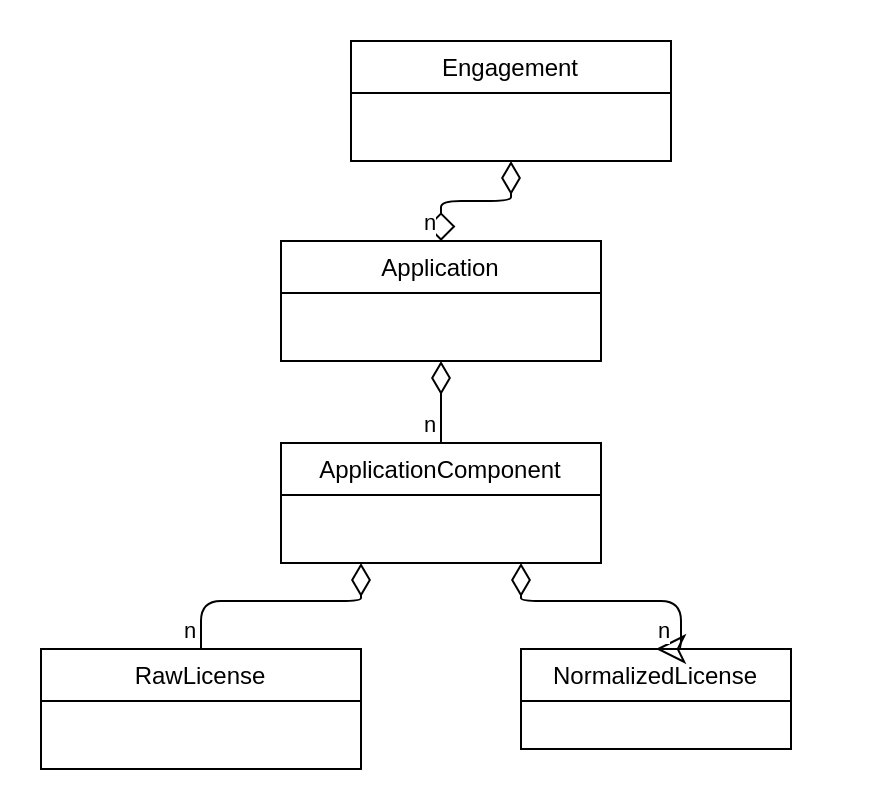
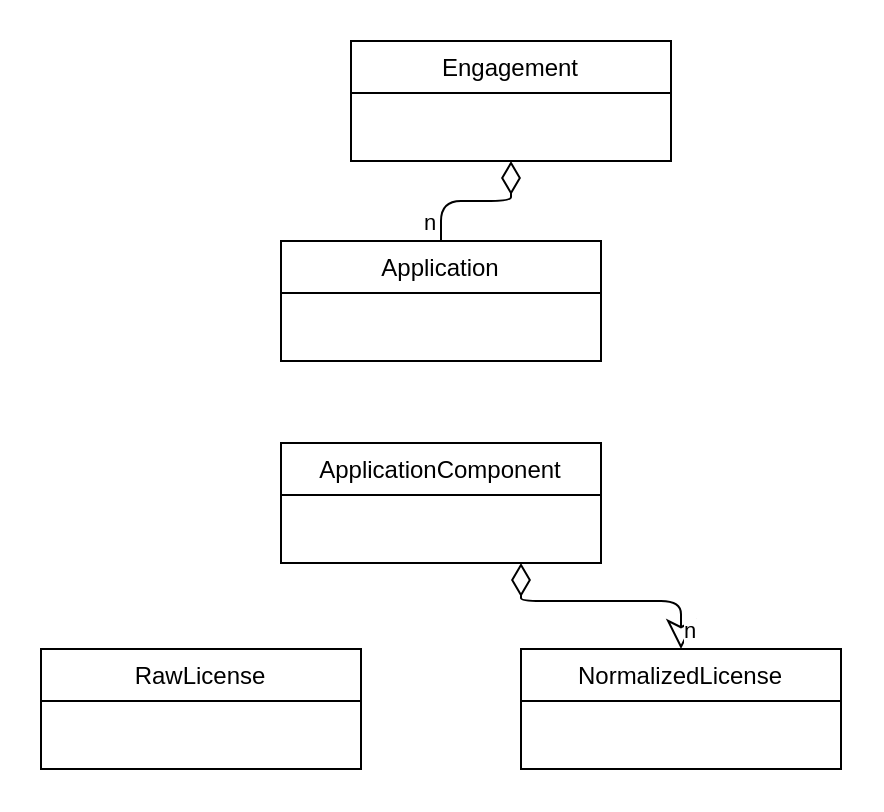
  <mxCell id="0" />
  <mxCell id="1" parent="0" />
  <mxCell id="2" value="Engagement" style="swimlane;fontStyle=0;childLayout=stackLayout;horizontal=1;startSize=26;fillColor=none;horizontalStack=0;resizeParent=1;resizeParentMax=0;resizeLast=0;collapsible=1;marginBottom=0;" vertex="1" parent="1"><mxGeometry x="175" y="20" width="160" height="60" as="geometry"><mxRectangle x="300" y="111" width="100" height="26" as="alternateBounds" /></mxGeometry></mxCell>
  <mxCell id="3" value="RawLicense" style="swimlane;fontStyle=0;childLayout=stackLayout;horizontal=1;startSize=26;fillColor=none;horizontalStack=0;resizeParent=1;resizeParentMax=0;resizeLast=0;collapsible=1;marginBottom=0;" vertex="1" parent="1"><mxGeometry x="20" y="324" width="160" height="60" as="geometry"><mxRectangle x="300" y="111" width="100" height="26" as="alternateBounds" /></mxGeometry></mxCell>
  <mxCell id="4" value="ApplicationComponent" style="swimlane;fontStyle=0;childLayout=stackLayout;horizontal=1;startSize=26;fillColor=none;horizontalStack=0;resizeParent=1;resizeParentMax=0;resizeLast=0;collapsible=1;marginBottom=0;" vertex="1" parent="1"><mxGeometry x="140" y="221" width="160" height="60" as="geometry"><mxRectangle x="300" y="111" width="100" height="26" as="alternateBounds" /></mxGeometry></mxCell>
- <mxCell id="5" value="NormalizedLicense" style="swimlane;fontStyle=0;childLayout=stackLayout;horizontal=1;startSize=26;fillColor=none;horizontalStack=0;resizeParent=1;resizeParentMax=0;resizeLast=0;collapsible=1;marginBottom=0;" vertex="1" parent="1"><mxGeometry x="260" y="324" width="135" height="50" as="geometry"><mxRectangle x="300" y="111" width="100" height="26" as="alternateBounds" /></mxGeometry></mxCell>
- <mxCell id="6" value="n" style="endArrow=diamond;html=1;endSize=12;startArrow=diamondThin;startSize=14;startFill=0;edgeStyle=orthogonalEdgeStyle;align=left;verticalAlign=bottom;entryX=0.5;entryY=0;entryDx=0;entryDy=0;exitX=0.5;exitY=1;exitDx=0;exitDy=0;endFill=0;" edge="1" parent="1" source="2" target="7"><mxGeometry x="1" y="-10" relative="1" as="geometry"><mxPoint x="0" y="80" as="sourcePoint" /><mxPoint x="160" y="80" as="targetPoint" /><mxPoint as="offset" /></mxGeometry></mxCell>
+ <mxCell id="5" value="NormalizedLicense" style="swimlane;fontStyle=0;childLayout=stackLayout;horizontal=1;startSize=26;fillColor=none;horizontalStack=0;resizeParent=1;resizeParentMax=0;resizeLast=0;collapsible=1;marginBottom=0;" vertex="1" parent="1"><mxGeometry x="260" y="324" width="160" height="60" as="geometry"><mxRectangle x="300" y="111" width="100" height="26" as="alternateBounds" /></mxGeometry></mxCell>
+ <mxCell id="6" value="n" style="endArrow=none;html=1;endSize=12;startArrow=diamondThin;startSize=14;startFill=0;edgeStyle=orthogonalEdgeStyle;align=left;verticalAlign=bottom;entryX=0.5;entryY=0;entryDx=0;entryDy=0;exitX=0.5;exitY=1;exitDx=0;exitDy=0;endFill=0;" edge="1" parent="1" source="2" target="7"><mxGeometry x="1" y="-10" relative="1" as="geometry"><mxPoint x="0" y="80" as="sourcePoint" /><mxPoint x="160" y="80" as="targetPoint" /><mxPoint as="offset" /></mxGeometry></mxCell>
  <mxCell id="7" value="Application" style="swimlane;fontStyle=0;childLayout=stackLayout;horizontal=1;startSize=26;fillColor=none;horizontalStack=0;resizeParent=1;resizeParentMax=0;resizeLast=0;collapsible=1;marginBottom=0;" vertex="1" parent="1"><mxGeometry x="140" y="120" width="160" height="60" as="geometry"><mxRectangle x="300" y="111" width="100" height="26" as="alternateBounds" /></mxGeometry></mxCell>
- <mxCell id="8" value="n" style="endArrow=none;html=1;endSize=12;startArrow=diamondThin;startSize=14;startFill=0;edgeStyle=orthogonalEdgeStyle;align=left;verticalAlign=bottom;entryX=0.5;entryY=0;entryDx=0;entryDy=0;exitX=0.5;exitY=1;exitDx=0;exitDy=0;endFill=0;" edge="1" parent="1" source="7" target="4"><mxGeometry x="1" y="-10" relative="1" as="geometry"><mxPoint x="230" y="65" as="sourcePoint" /><mxPoint x="230" y="125" as="targetPoint" /><mxPoint as="offset" /></mxGeometry></mxCell>
- <mxCell id="9" value="n" style="endArrow=none;html=1;endSize=12;startArrow=diamondThin;startSize=14;startFill=0;edgeStyle=orthogonalEdgeStyle;align=left;verticalAlign=bottom;entryX=0.5;entryY=0;entryDx=0;entryDy=0;endFill=0;exitX=0.25;exitY=1;exitDx=0;exitDy=0;" edge="1" parent="1" source="4" target="3"><mxGeometry x="1" y="-10" relative="1" as="geometry"><mxPoint x="110" y="241" as="sourcePoint" /><mxPoint x="230" y="231" as="targetPoint" /><Array as="points"><mxPoint x="180" y="300" /><mxPoint x="100" y="300" /></Array><mxPoint as="offset" /></mxGeometry></mxCell>
  <mxCell id="10" value="n" style="endArrow=classic;html=1;endSize=12;startArrow=diamondThin;startSize=14;startFill=0;edgeStyle=orthogonalEdgeStyle;align=left;verticalAlign=bottom;entryX=0.5;entryY=0;entryDx=0;entryDy=0;endFill=0;exitX=0.75;exitY=1;exitDx=0;exitDy=0;" edge="1" parent="1" source="4" target="5"><mxGeometry x="1" relative="1" as="geometry"><mxPoint x="190" y="291" as="sourcePoint" /><mxPoint x="110" y="351" as="targetPoint" /><Array as="points"><mxPoint x="260" y="300" /><mxPoint x="340" y="300" /></Array><mxPoint as="offset" /></mxGeometry></mxCell>
